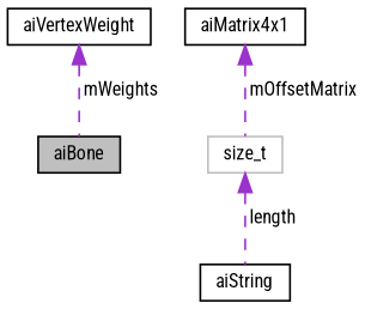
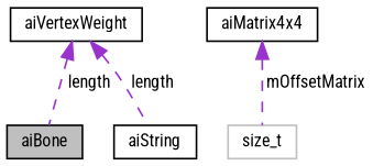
  digraph {
    fontname="Roboto Condensed"
    node [color=black fillcolor=white fontname="Roboto Condensed" fontsize=10 shape=record style=filled]
    edge [color=darkorchid3 dir=back fontname="Roboto Condensed" fontsize=10 labelfontname=Helvetica labelfontsize=10 style=dashed]
    n1 [fillcolor=grey75 fontcolor=black height=0.2 label=aiBone width=0.4]
    n2 [height=0.2 label=aiVertexWeight width=0.4]
    n3 [height=0.2 label=aiString width=0.4]
    n4 [color=grey75 height=0.2 label=size_t width=0.4]
-   n5 [height=0.2 label=aiMatrix4x1 width=0.4]
-   n2 -> n1 [label=" mWeights"]
-   n4 -> n3 [label=" length"]
+   n5 [height=0.2 label=aiMatrix4x4 width=0.4]
+   n2 -> n1 [label=" length"]
+   n2 -> n3 [label=" length"]
    n5 -> n4 [label=" mOffsetMatrix"]
  }
